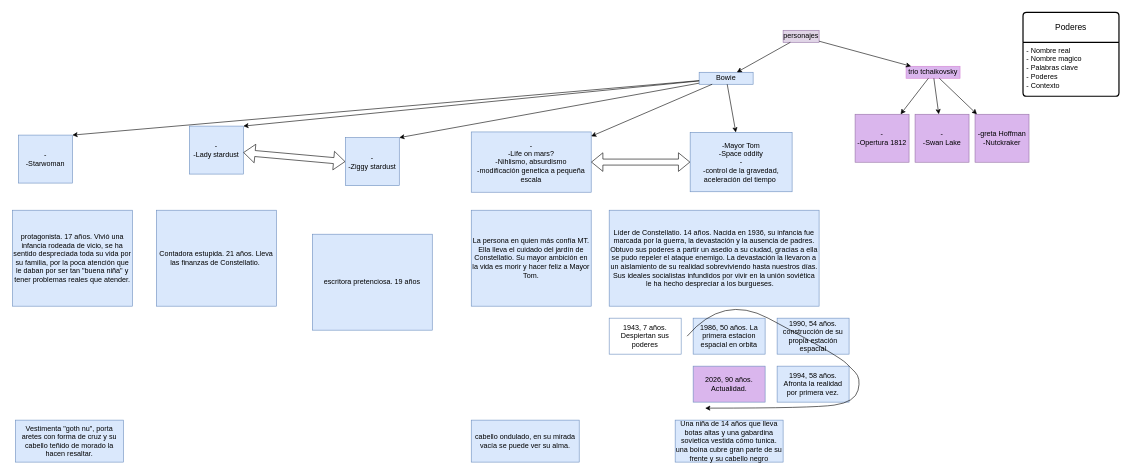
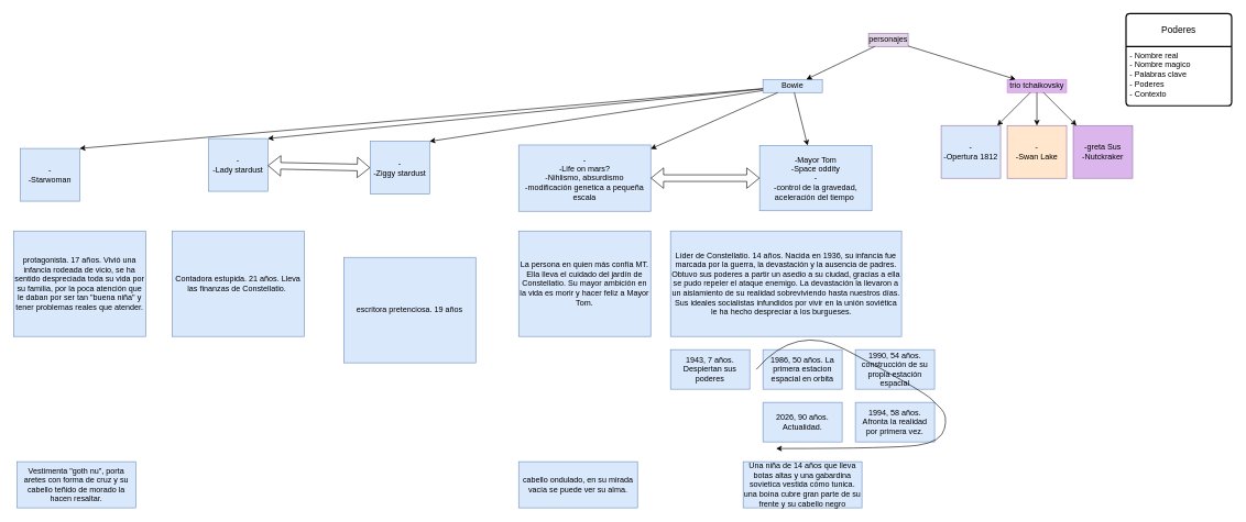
  <mxCell id="0" />
  <mxCell id="1" parent="0" />
- <mxCell id="2" value="personajes" style="rounded=0;whiteSpace=wrap;html=1;fillColor=#e1d5e7;strokeColor=#9673a6;" parent="1" vertex="1"><mxGeometry x="1305" y="50" width="60" height="20" as="geometry" /></mxCell>
- <mxCell id="3" value="trio tchaikovsky" style="rounded=0;whiteSpace=wrap;html=1;fillColor=#dab6ed;strokeColor=#D685D6;" parent="1" vertex="1"><mxGeometry x="1510" y="110" width="90" height="20" as="geometry" /></mxCell>
+ <mxCell id="2" value="personajes" style="rounded=0;whiteSpace=wrap;html=1;fillColor=#e1d5e7;strokeColor=#9673a6;" parent="1" vertex="1"><mxGeometry x="1315" y="50" width="60" height="20" as="geometry" /></mxCell>
+ <mxCell id="3" value="trio tchaikovsky" style="rounded=0;whiteSpace=wrap;html=1;fillColor=#dab6ed;strokeColor=#D685D6;" parent="1" vertex="1"><mxGeometry x="1525" y="120" width="90" height="20" as="geometry" /></mxCell>
  <mxCell id="4" value="Poderes" style="swimlane;childLayout=stackLayout;horizontal=1;startSize=50;horizontalStack=0;rounded=1;fontSize=14;fontStyle=0;strokeWidth=2;resizeParent=0;resizeLast=1;shadow=0;dashed=0;align=center;arcSize=4;whiteSpace=wrap;html=1;" parent="1" vertex="1"><mxGeometry x="1705" width="160" height="140" as="geometry" y="20" /></mxCell>
  <mxCell id="5" value="- Nombre real&lt;br&gt;- Nombre magico&lt;div&gt;- Palabras clave&lt;/div&gt;&lt;div&gt;- Poderes&lt;/div&gt;&lt;div&gt;- Contexto&lt;/div&gt;" style="align=left;strokeColor=none;fillColor=none;spacingLeft=4;fontSize=12;verticalAlign=top;resizable=0;rotatable=0;part=1;html=1;" parent="4" vertex="1"><mxGeometry y="50" width="160" height="90" as="geometry" /></mxCell>
- <mxCell id="6" value="-greta Hoffman&lt;div&gt;-Nutckraker&lt;/div&gt;" style="rounded=0;whiteSpace=wrap;html=1;fillColor=#DAB6ED;strokeColor=#9673a6;" parent="1" vertex="1"><mxGeometry x="1625" y="190" width="90" height="80" as="geometry" /></mxCell>
- <mxCell id="7" value="-&lt;div&gt;-Swan Lake&lt;/div&gt;" style="rounded=0;whiteSpace=wrap;html=1;fillColor=#DAB6ED;strokeColor=#9673a6;" parent="1" vertex="1"><mxGeometry x="1525" y="190" width="90" height="80" as="geometry" /></mxCell>
- <mxCell id="8" value="-&lt;div&gt;&lt;span style=&quot;background-color: initial;&quot;&gt;-Opertura 1812&lt;/span&gt;&lt;/div&gt;" style="rounded=0;whiteSpace=wrap;html=1;fillColor=#DAB6ED;strokeColor=#9673a6;" parent="1" vertex="1"><mxGeometry x="1425" y="190" width="90" height="80" as="geometry" /></mxCell>
+ <mxCell id="6" value="-greta Sus&lt;div&gt;-Nutckraker&lt;/div&gt;" style="rounded=0;whiteSpace=wrap;html=1;fillColor=#DAB6ED;strokeColor=#9673a6;" parent="1" vertex="1"><mxGeometry x="1625" y="190" width="90" height="80" as="geometry" /></mxCell>
+ <mxCell id="7" value="-&lt;div&gt;-Swan Lake&lt;/div&gt;" style="rounded=0;whiteSpace=wrap;html=1;fillColor=#ffe6cc;strokeColor=#9673a6;" parent="1" vertex="1"><mxGeometry x="1525" y="190" width="90" height="80" as="geometry" /></mxCell>
+ <mxCell id="8" value="-&lt;div&gt;&lt;span style=&quot;background-color: initial;&quot;&gt;-Opertura 1812&lt;/span&gt;&lt;/div&gt;" style="rounded=0;whiteSpace=wrap;html=1;fillColor=#dae8fc;strokeColor=#9673a6;" parent="1" vertex="1"><mxGeometry x="1425" y="190" width="90" height="80" as="geometry" /></mxCell>
  <mxCell id="9" value="" style="endArrow=classic;html=1;rounded=0;" parent="1" source="3" target="6" edge="1"><mxGeometry width="50" height="50" relative="1" as="geometry"><mxPoint x="1515" y="220" as="sourcePoint" /><mxPoint x="1565" y="170" as="targetPoint" /></mxGeometry></mxCell>
  <mxCell id="10" value="" style="endArrow=classic;html=1;rounded=0;" parent="1" source="3" target="7" edge="1"><mxGeometry width="50" height="50" relative="1" as="geometry"><mxPoint x="1593" y="150" as="sourcePoint" /><mxPoint x="1625" y="175" as="targetPoint" /></mxGeometry></mxCell>
  <mxCell id="11" value="" style="endArrow=classic;html=1;rounded=0;" parent="1" source="3" target="8" edge="1"><mxGeometry width="50" height="50" relative="1" as="geometry"><mxPoint x="1577" y="150" as="sourcePoint" /><mxPoint x="1571" y="170" as="targetPoint" /></mxGeometry></mxCell>
- <mxCell id="12" value="Bowie" style="rounded=0;whiteSpace=wrap;html=1;fillColor=#dae8fc;strokeColor=#6c8ebf;" parent="1" vertex="1"><mxGeometry x="1165" y="120" width="90" height="20" as="geometry" /></mxCell>
+ <mxCell id="12" value="Bowie" style="rounded=0;whiteSpace=wrap;html=1;fillColor=#dae8fc;strokeColor=#6c8ebf;" parent="1" vertex="1"><mxGeometry x="1155" y="120" width="90" height="20" as="geometry" /></mxCell>
  <mxCell id="13" value="-Mayor Tom&lt;div&gt;&lt;span style=&quot;background-color: initial;&quot;&gt;-Space oddity&lt;/span&gt;&lt;/div&gt;&lt;div&gt;&lt;span style=&quot;background-color: initial;&quot;&gt;-&lt;/span&gt;&lt;/div&gt;&lt;div&gt;&lt;span style=&quot;background-color: initial;&quot;&gt;-control de la gravedad, aceleración del tiempo&amp;nbsp;&lt;/span&gt;&lt;/div&gt;" style="rounded=0;whiteSpace=wrap;html=1;fillColor=#dae8fc;strokeColor=#6c8ebf;" parent="1" vertex="1"><mxGeometry x="1150" y="220.25" width="170" height="99" as="geometry" /></mxCell>
  <mxCell id="14" value="-&lt;div&gt;&lt;span style=&quot;background-color: initial;&quot;&gt;-Lady stardust&lt;/span&gt;&lt;/div&gt;" style="rounded=0;whiteSpace=wrap;html=1;fillColor=#dae8fc;strokeColor=#6c8ebf;" parent="1" vertex="1"><mxGeometry x="315" y="209.75" width="90" height="80" as="geometry" /></mxCell>
- <mxCell id="15" value="-&lt;div&gt;&lt;span style=&quot;background-color: initial;&quot;&gt;-Ziggy stardust&lt;/span&gt;&lt;/div&gt;" style="rounded=0;whiteSpace=wrap;html=1;fillColor=#dae8fc;strokeColor=#6c8ebf;" parent="1" vertex="1"><mxGeometry x="575" y="229" width="90" height="80" as="geometry" /></mxCell>
+ <mxCell id="15" value="-&lt;div&gt;&lt;span style=&quot;background-color: initial;&quot;&gt;-Ziggy stardust&lt;/span&gt;&lt;/div&gt;" style="rounded=0;whiteSpace=wrap;html=1;fillColor=#dae8fc;strokeColor=#6c8ebf;" parent="1" vertex="1"><mxGeometry x="560" y="214" width="90" height="80" as="geometry" /></mxCell>
  <mxCell id="16" value="-&lt;div&gt;&lt;span style=&quot;background-color: initial;&quot;&gt;-Starwoman&lt;/span&gt;&lt;/div&gt;" style="rounded=0;whiteSpace=wrap;html=1;fillColor=#dae8fc;strokeColor=#6c8ebf;" parent="1" vertex="1"><mxGeometry x="30" y="224.75" width="90" height="80" as="geometry" /></mxCell>
  <mxCell id="17" value="-&lt;div&gt;&lt;span style=&quot;background-color: initial;&quot;&gt;-Life on mars?&lt;/span&gt;&lt;/div&gt;&lt;div&gt;&lt;span style=&quot;background-color: initial;&quot;&gt;-Nihlismo, absurdismo&lt;/span&gt;&lt;/div&gt;&lt;div&gt;&lt;span style=&quot;background-color: initial;&quot;&gt;-modificación genetica a pequeña escala&lt;/span&gt;&lt;/div&gt;" style="rounded=0;whiteSpace=wrap;html=1;fillColor=#dae8fc;strokeColor=#6c8ebf;" parent="1" vertex="1"><mxGeometry x="785" y="219.5" width="200" height="100.5" as="geometry" /></mxCell>
  <mxCell id="18" value="" style="endArrow=classic;html=1;rounded=0;" parent="1" source="2" target="3" edge="1"><mxGeometry width="50" height="50" relative="1" as="geometry"><mxPoint x="1590" y="150" as="sourcePoint" /><mxPoint x="1640" y="200" as="targetPoint" /></mxGeometry></mxCell>
  <mxCell id="19" value="" style="endArrow=classic;html=1;rounded=0;" parent="1" source="2" target="12" edge="1"><mxGeometry width="50" height="50" relative="1" as="geometry"><mxPoint x="1600" y="160" as="sourcePoint" /><mxPoint x="1650" y="210" as="targetPoint" /></mxGeometry></mxCell>
  <mxCell id="20" value="" style="endArrow=classic;html=1;rounded=0;" parent="1" source="12" target="13" edge="1"><mxGeometry width="50" height="50" relative="1" as="geometry"><mxPoint x="1324" y="80" as="sourcePoint" /><mxPoint x="1221" y="130" as="targetPoint" /></mxGeometry></mxCell>
  <mxCell id="21" value="" style="endArrow=classic;html=1;rounded=0;entryX=1;entryY=0;entryDx=0;entryDy=0;" parent="1" source="12" target="14" edge="1"><mxGeometry width="50" height="50" relative="1" as="geometry"><mxPoint x="1212" y="150" as="sourcePoint" /><mxPoint x="1275" y="203" as="targetPoint" /></mxGeometry></mxCell>
  <mxCell id="22" value="" style="endArrow=classic;html=1;rounded=0;entryX=1;entryY=0;entryDx=0;entryDy=0;" parent="1" source="12" target="15" edge="1"><mxGeometry width="50" height="50" relative="1" as="geometry"><mxPoint x="1222" y="160" as="sourcePoint" /><mxPoint x="1285" y="213" as="targetPoint" /></mxGeometry></mxCell>
  <mxCell id="23" value="" style="endArrow=classic;html=1;rounded=0;entryX=1;entryY=0;entryDx=0;entryDy=0;" parent="1" source="12" target="16" edge="1"><mxGeometry width="50" height="50" relative="1" as="geometry"><mxPoint x="1192" y="150" as="sourcePoint" /><mxPoint x="1152" y="200" as="targetPoint" /></mxGeometry></mxCell>
  <mxCell id="24" value="" style="endArrow=classic;html=1;rounded=0;" parent="1" source="12" target="17" edge="1"><mxGeometry width="50" height="50" relative="1" as="geometry"><mxPoint x="1182" y="150" as="sourcePoint" /><mxPoint x="1065" y="215" as="targetPoint" /></mxGeometry></mxCell>
  <mxCell id="25" value="Líder de Constellatio. 14 años. Nacida en 1936, su infancia fue marcada por la guerra, la devastación y la ausencia de padres. Obtuvo sus poderes a partir un asedio a su ciudad, gracias a ella se pudo repeler el ataque enemigo. La devastación la llevaron a un aislamiento de su realidad sobreviviendo hasta nuestros días. Sus ideales socialistas infundidos por vivir en la unión soviética le ha hecho despreciar a los burgueses.&amp;nbsp; &amp;nbsp;&amp;nbsp;" style="rounded=0;whiteSpace=wrap;html=1;fillColor=#dae8fc;strokeColor=#6c8ebf;" parent="1" vertex="1"><mxGeometry x="1015" y="350" width="350" height="160" as="geometry" /></mxCell>
- <mxCell id="26" value="1943, 7 años. Despiertan sus poderes" style="rounded=0;whiteSpace=wrap;html=1;fillColor=#ffffff;strokeColor=#6c8ebf;" parent="1" vertex="1"><mxGeometry x="1015" y="530" width="120" height="60" as="geometry" /></mxCell>
+ <mxCell id="26" value="1943, 7 años. Despiertan sus poderes" style="rounded=0;whiteSpace=wrap;html=1;fillColor=#dae8fc;strokeColor=#6c8ebf;" parent="1" vertex="1"><mxGeometry x="1015" y="530" width="120" height="60" as="geometry" /></mxCell>
  <mxCell id="27" value="1986, 50 años. La primera estacion espacial en orbita" style="rounded=0;whiteSpace=wrap;html=1;fillColor=#dae8fc;strokeColor=#6c8ebf;" parent="1" vertex="1"><mxGeometry x="1155" y="530" width="120" height="60" as="geometry" /></mxCell>
  <mxCell id="28" value="1990, 54 años. construcción de su propia estación espacial" style="rounded=0;whiteSpace=wrap;html=1;fillColor=#dae8fc;strokeColor=#6c8ebf;" parent="1" vertex="1"><mxGeometry x="1295" y="530" width="120" height="60" as="geometry" /></mxCell>
  <mxCell id="29" value="1994, 58 años. Afronta la realidad por primera vez." style="rounded=0;whiteSpace=wrap;html=1;fillColor=#dae8fc;strokeColor=#6c8ebf;" parent="1" vertex="1"><mxGeometry x="1295" y="610" width="120" height="60" as="geometry" /></mxCell>
- <mxCell id="30" value="2026, 90 años. Actualidad." style="rounded=0;whiteSpace=wrap;html=1;fillColor=#dab6ed;strokeColor=#6c8ebf;" parent="1" vertex="1"><mxGeometry x="1155" y="610" width="120" height="60" as="geometry" /></mxCell>
+ <mxCell id="30" value="2026, 90 años. Actualidad." style="rounded=0;whiteSpace=wrap;html=1;fillColor=#dae8fc;strokeColor=#6c8ebf;" parent="1" vertex="1"><mxGeometry x="1155" y="610" width="120" height="60" as="geometry" /></mxCell>
  <mxCell id="31" value="" style="curved=1;endArrow=classic;html=1;rounded=0;" parent="1" edge="1"><mxGeometry width="50" height="50" relative="1" as="geometry"><mxPoint x="1145" y="560" as="sourcePoint" /><mxPoint x="1175" y="680" as="targetPoint" /><Array as="points"><mxPoint x="1205" y="490" /><mxPoint x="1355" y="570" /><mxPoint x="1405" y="600" /><mxPoint x="1415" y="610" /><mxPoint x="1435" y="630" /><mxPoint x="1425" y="670" /><mxPoint x="1355" y="680" /></Array></mxGeometry></mxCell>
  <mxCell id="32" value="Una niña de 14 años que lleva botas altas y una gabardina sovietica vestida cómo tunica. una boina cubre gran parte de su frente y su cabello negro" style="rounded=0;whiteSpace=wrap;html=1;fillColor=#dae8fc;strokeColor=#6c8ebf;" parent="1" vertex="1"><mxGeometry x="1125" y="700" width="180" height="70" as="geometry" /></mxCell>
  <mxCell id="33" value="cabello ondulado, en su mirada vacía se puede ver su alma." style="rounded=0;whiteSpace=wrap;html=1;fillColor=#dae8fc;strokeColor=#6c8ebf;" parent="1" vertex="1"><mxGeometry x="785" y="700" width="180" height="70" as="geometry" /></mxCell>
  <mxCell id="34" value="La persona en quien más confía MT. Ella lleva el cuidado del jardín de Constellatio. Su mayor ambición en la vida es morir y hacer feliz a Mayor Tom." style="rounded=0;whiteSpace=wrap;html=1;fillColor=#dae8fc;strokeColor=#6c8ebf;" parent="1" vertex="1"><mxGeometry x="785" y="350" width="200" height="160" as="geometry" /></mxCell>
  <mxCell id="35" value="" style="shape=flexArrow;endArrow=classic;startArrow=classic;html=1;rounded=0;entryX=0;entryY=0.5;entryDx=0;entryDy=0;" edge="1" parent="1" source="14" target="15"><mxGeometry width="100" height="100" relative="1" as="geometry"><mxPoint x="415" y="500" as="sourcePoint" /><mxPoint x="515" y="400" as="targetPoint" /></mxGeometry></mxCell>
  <mxCell id="36" value="protagonista. 17 años. Vivió una infancia rodeada de vicio, se ha sentido despreciada toda su vida por su familia, por la poca atención que le daban por ser tan &quot;buena niña&quot; y tener problemas reales que atender." style="rounded=0;whiteSpace=wrap;html=1;fillColor=#dae8fc;strokeColor=#6c8ebf;" vertex="1" parent="1"><mxGeometry x="20" y="350" width="200" height="160" as="geometry" /></mxCell>
  <mxCell id="37" value="" style="shape=flexArrow;endArrow=classic;startArrow=classic;html=1;rounded=0;" edge="1" parent="1" source="17" target="13"><mxGeometry width="100" height="100" relative="1" as="geometry"><mxPoint x="990" y="263.25" as="sourcePoint" /><mxPoint x="1160" y="266.25" as="targetPoint" /></mxGeometry></mxCell>
  <mxCell id="38" value="Vestimenta &quot;goth nu&quot;, porta aretes con forma de cruz y su cabello teñido de morado la hacen resaltar." style="rounded=0;whiteSpace=wrap;html=1;fillColor=#dae8fc;strokeColor=#6c8ebf;" vertex="1" parent="1"><mxGeometry x="25" y="700" width="180" height="70" as="geometry" /></mxCell>
  <mxCell id="39" value="escritora pretenciosa. 19 años" style="rounded=0;whiteSpace=wrap;html=1;fillColor=#dae8fc;strokeColor=#6c8ebf;" vertex="1" parent="1"><mxGeometry x="520" y="390" width="200" height="160" as="geometry" /></mxCell>
  <mxCell id="40" value="Contadora estupida. 21 años. Lleva las finanzas de Constellatio.&amp;nbsp;" style="rounded=0;whiteSpace=wrap;html=1;fillColor=#dae8fc;strokeColor=#6c8ebf;" vertex="1" parent="1"><mxGeometry x="260" y="350" width="200" height="160" as="geometry" /></mxCell>
